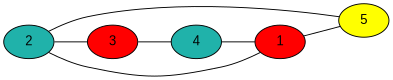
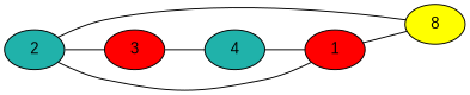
  graph {
    fontname="Liberation Sans"
    rankdir=LR
    node [fillcolor=lightseagreen fontname="Liberation Sans" style=filled]
    edge [fontname="Liberation Sans"]
    2
    1 [fillcolor=red]
-   5 [fillcolor=yellow]
+   5 [fillcolor=yellow label=8]
    3 [fillcolor=red]
    4
    2 -- 5
    2 -- 3
    1 -- 2
    1 -- 5
    3 -- 4
    4 -- 1
  }
